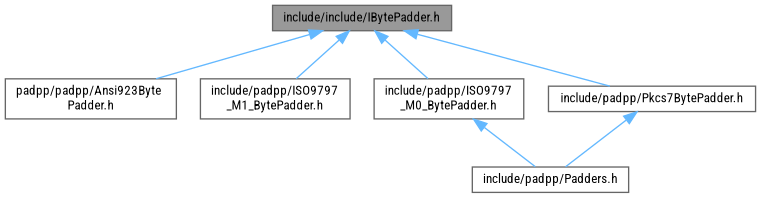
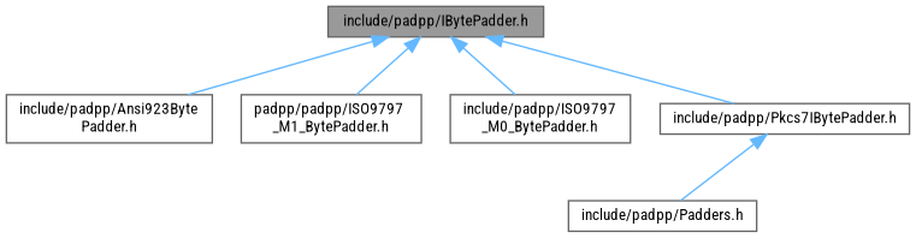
  digraph {
    fontname="Roboto Condensed"
    node [color=grey40 fillcolor=white fontname="Roboto Condensed" fontsize=10 shape=box style=filled]
    edge [color=steelblue1 dir=back fontname="Roboto Condensed" fontsize=10 labelfontname=Helvetica labelfontsize=10 style=solid]
-   n1 [color=gray40 fillcolor=grey60 fontcolor=black height=0.2 label="include/include/IBytePadder.h" width=0.4]
-   n2 [height=0.2 label="padpp/padpp/Ansi923Byte\lPadder.h" width=0.4]
-   n3 [height=0.2 label="include/padpp/ISO9797\l_M1_BytePadder.h" width=0.4]
+   n1 [color=gray40 fillcolor=grey60 fontcolor=black height=0.2 label="include/padpp/IBytePadder.h" width=0.4]
+   n2 [height=0.2 label="include/padpp/Ansi923Byte\lPadder.h" width=0.4]
+   n3 [height=0.2 label="padpp/padpp/ISO9797\l_M1_BytePadder.h" width=0.4]
    n4 [height=0.2 label="include/padpp/ISO9797\l_M0_BytePadder.h" width=0.4]
-   n5 [height=0.2 label="include/padpp/Pkcs7BytePadder.h" width=0.4]
+   n5 [height=0.2 label="include/padpp/Pkcs7IBytePadder.h" width=0.4]
    n6 [height=0.2 label="include/padpp/Padders.h" width=0.4]
    n1 -> n2
    n1 -> n3
    n1 -> n4
    n1 -> n5
-   n4 -> n6
    n5 -> n6
  }
